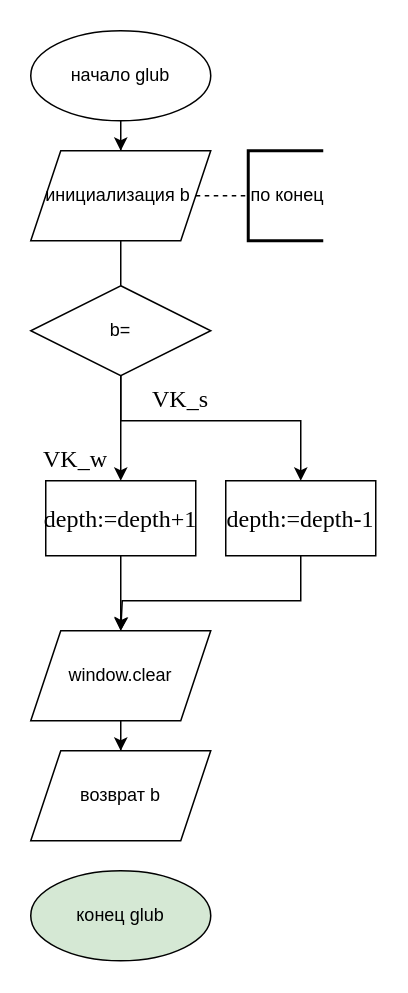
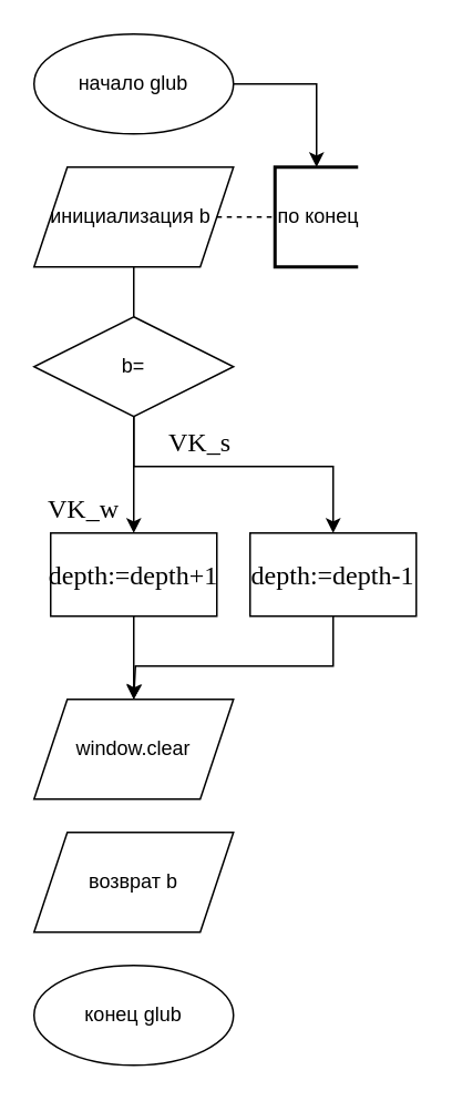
  <mxCell id="0" />
  <mxCell id="1" parent="0" />
- <mxCell id="2" style="edgeStyle=orthogonalEdgeStyle;rounded=0;orthogonalLoop=1;jettySize=auto;html=1;" edge="1" parent="1" source="3" target="5"><mxGeometry relative="1" as="geometry"><mxPoint x="80" y="110" as="targetPoint" /></mxGeometry></mxCell>
+ <mxCell id="2" style="edgeStyle=orthogonalEdgeStyle;rounded=0;orthogonalLoop=1;jettySize=auto;html=1;" edge="1" parent="1" source="3" target="7"><mxGeometry relative="1" as="geometry"><mxPoint x="80" y="110" as="targetPoint" /></mxGeometry></mxCell>
  <mxCell id="3" value="начало glub" style="ellipse;whiteSpace=wrap;html=1;" vertex="1" parent="1"><mxGeometry x="20" width="120" height="60" as="geometry" y="20" /></mxCell>
  <mxCell id="4" style="edgeStyle=orthogonalEdgeStyle;rounded=0;orthogonalLoop=1;jettySize=auto;html=1;endArrow=none;" edge="1" parent="1" source="5" target="10"><mxGeometry relative="1" as="geometry"><mxPoint x="80" y="190" as="targetPoint" /></mxGeometry></mxCell>
  <mxCell id="5" value="инициализация b&amp;nbsp;" style="shape=parallelogram;perimeter=parallelogramPerimeter;whiteSpace=wrap;html=1;fixedSize=1;" vertex="1" parent="1"><mxGeometry x="20" y="100" width="120" height="60" as="geometry" /></mxCell>
  <mxCell id="6" value="" style="endArrow=none;dashed=1;html=1;rounded=0;" edge="1" parent="1" target="7"><mxGeometry width="50" height="50" relative="1" as="geometry"><mxPoint x="130" y="130" as="sourcePoint" /><mxPoint x="190" y="130" as="targetPoint" /></mxGeometry></mxCell>
  <mxCell id="7" value="по конец" style="strokeWidth=2;html=1;shape=mxgraph.flowchart.annotation_1;align=left;pointerEvents=1;" vertex="1" parent="1"><mxGeometry x="165" y="100" width="50" height="60" as="geometry" /></mxCell>
  <mxCell id="8" style="edgeStyle=orthogonalEdgeStyle;rounded=0;orthogonalLoop=1;jettySize=auto;html=1;" edge="1" parent="1" source="10"><mxGeometry relative="1" as="geometry"><mxPoint x="80" y="320" as="targetPoint" /></mxGeometry></mxCell>
  <mxCell id="9" style="edgeStyle=orthogonalEdgeStyle;rounded=0;orthogonalLoop=1;jettySize=auto;html=1;entryX=0.5;entryY=0;entryDx=0;entryDy=0;" edge="1" parent="1" source="10" target="15"><mxGeometry relative="1" as="geometry"><Array as="points"><mxPoint x="80" y="280" /><mxPoint x="200" y="280" /></Array></mxGeometry></mxCell>
  <mxCell id="10" value="b=" style="rhombus;whiteSpace=wrap;html=1;" vertex="1" parent="1"><mxGeometry x="20" y="190" width="120" height="60" as="geometry" /></mxCell>
  <mxCell id="11" value="&lt;span style=&quot;font-size: 12pt; font-family: Consolas;&quot; lang=&quot;EN-US&quot;&gt;VK_w&lt;/span&gt;" style="text;html=1;align=center;verticalAlign=middle;whiteSpace=wrap;rounded=0;" vertex="1" parent="1"><mxGeometry x="20" y="290" width="60" height="30" as="geometry" /></mxCell>
  <mxCell id="12" style="edgeStyle=orthogonalEdgeStyle;rounded=0;orthogonalLoop=1;jettySize=auto;html=1;" edge="1" parent="1" source="13"><mxGeometry relative="1" as="geometry"><mxPoint x="80" y="420" as="targetPoint" /></mxGeometry></mxCell>
  <mxCell id="13" value="&lt;font face=&quot;Times New Roman&quot;&gt;&lt;span style=&quot;font-size: 12pt;&quot; lang=&quot;EN-US&quot;&gt;depth:=depth+&lt;/span&gt;&lt;span style=&quot;font-size: 12pt;&quot; lang=&quot;EN-US&quot;&gt;1&lt;/span&gt;&lt;/font&gt;" style="rounded=0;whiteSpace=wrap;html=1;" vertex="1" parent="1"><mxGeometry x="30" y="320" width="100" height="50" as="geometry" /></mxCell>
  <mxCell id="14" style="edgeStyle=orthogonalEdgeStyle;rounded=0;orthogonalLoop=1;jettySize=auto;html=1;" edge="1" parent="1" source="15"><mxGeometry relative="1" as="geometry"><mxPoint x="80" y="420" as="targetPoint" /><Array as="points"><mxPoint x="200" y="400" /><mxPoint x="81" y="400" /></Array></mxGeometry></mxCell>
  <mxCell id="15" value="&lt;font face=&quot;Times New Roman&quot;&gt;&lt;span style=&quot;font-size: 12pt;&quot; lang=&quot;EN-US&quot;&gt;depth:=depth-&lt;/span&gt;&lt;span style=&quot;font-size: 12pt;&quot; lang=&quot;EN-US&quot;&gt;1&lt;/span&gt;&lt;/font&gt;" style="rounded=0;whiteSpace=wrap;html=1;" vertex="1" parent="1"><mxGeometry x="150" y="320" width="100" height="50" as="geometry" /></mxCell>
  <mxCell id="16" value="&lt;span style=&quot;font-size: 12pt; font-family: Consolas;&quot; lang=&quot;EN-US&quot;&gt;VK_s&lt;/span&gt;" style="text;html=1;align=center;verticalAlign=middle;whiteSpace=wrap;rounded=0;" vertex="1" parent="1"><mxGeometry x="90" y="250" width="60" height="30" as="geometry" /></mxCell>
- <mxCell id="17" style="edgeStyle=orthogonalEdgeStyle;rounded=0;orthogonalLoop=1;jettySize=auto;html=1;" edge="1" parent="1" source="18" target="19"><mxGeometry relative="1" as="geometry"><mxPoint x="80" y="510" as="targetPoint" /></mxGeometry></mxCell>
  <mxCell id="18" value="window.clear" style="shape=parallelogram;perimeter=parallelogramPerimeter;whiteSpace=wrap;html=1;fixedSize=1;" vertex="1" parent="1"><mxGeometry x="20" y="420" width="120" height="60" as="geometry" /></mxCell>
  <mxCell id="19" value="возврат b" style="shape=parallelogram;perimeter=parallelogramPerimeter;whiteSpace=wrap;html=1;fixedSize=1;" vertex="1" parent="1"><mxGeometry x="20" y="500" width="120" height="60" as="geometry" /></mxCell>
- <mxCell id="20" value="конец glub" style="ellipse;whiteSpace=wrap;html=1;fillColor=#d5e8d4;" vertex="1" parent="1"><mxGeometry x="20" y="580" width="120" height="60" as="geometry" /></mxCell>
+ <mxCell id="20" value="конец glub" style="ellipse;whiteSpace=wrap;html=1;" vertex="1" parent="1"><mxGeometry x="20" y="580" width="120" height="60" as="geometry" /></mxCell>
